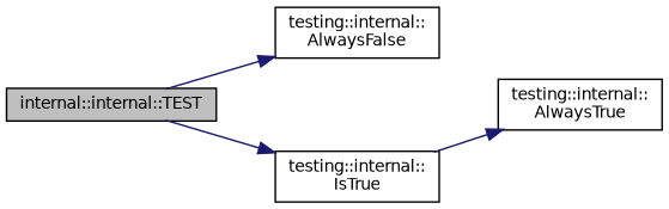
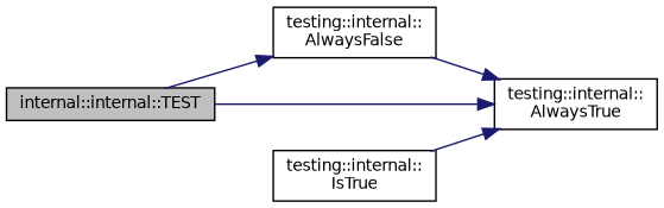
  digraph {
    rankdir=LR
    node [color=black fontname=Helvetica fontsize=10 shape=record]
    edge [color=midnightblue fontname=Helvetica fontsize=10 labelfontname=Helvetica labelfontsize=10 style=solid]
    n1 [fillcolor=grey75 fontcolor=black height=0.2 label="internal::internal::TEST" style=filled width=0.4]
    n2 [height=0.2 label="testing::internal::\lAlwaysFalse" width=0.4]
    n3 [height=0.2 label="testing::internal::\lAlwaysTrue" width=0.4]
    n4 [height=0.2 label="testing::internal::\lIsTrue" width=0.4]
    n1 -> n2
-   n1 -> n4
+   n1 -> n3
+   n2 -> n3
    n4 -> n3
  }
